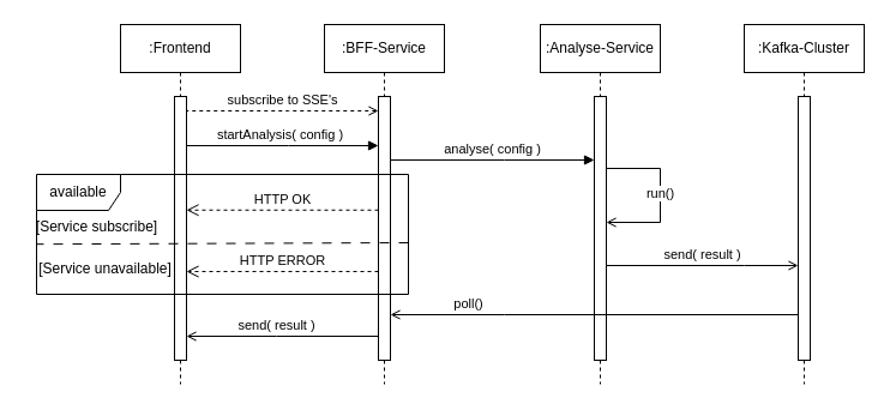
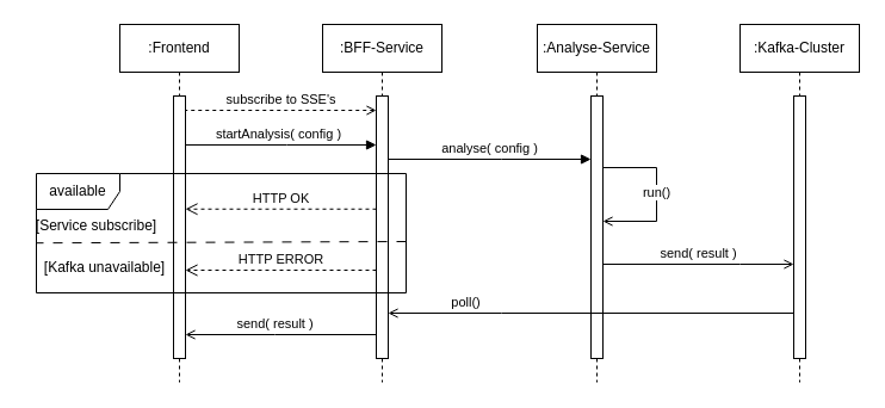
  <mxCell id="0" />
  <mxCell id="1" parent="0" />
  <mxCell id="2" value=":BFF-Service" style="shape=umlLifeline;perimeter=lifelinePerimeter;whiteSpace=wrap;html=1;container=0;dropTarget=0;collapsible=0;recursiveResize=0;outlineConnect=0;portConstraint=eastwest;newEdgeStyle={&quot;edgeStyle&quot;:&quot;elbowEdgeStyle&quot;,&quot;elbow&quot;:&quot;vertical&quot;,&quot;curved&quot;:0,&quot;rounded&quot;:0};" parent="1" vertex="1"><mxGeometry x="270" y="20" width="100" height="300" as="geometry" /></mxCell>
  <mxCell id="3" value="" style="html=1;points=[];perimeter=orthogonalPerimeter;outlineConnect=0;targetShapes=umlLifeline;portConstraint=eastwest;newEdgeStyle={&quot;edgeStyle&quot;:&quot;elbowEdgeStyle&quot;,&quot;elbow&quot;:&quot;vertical&quot;,&quot;curved&quot;:0,&quot;rounded&quot;:0};" parent="2" vertex="1"><mxGeometry x="45" y="60" width="10" height="220" as="geometry" /></mxCell>
  <mxCell id="4" value=":Analyse-Service" style="shape=umlLifeline;perimeter=lifelinePerimeter;whiteSpace=wrap;html=1;container=0;dropTarget=0;collapsible=0;recursiveResize=0;outlineConnect=0;portConstraint=eastwest;newEdgeStyle={&quot;edgeStyle&quot;:&quot;elbowEdgeStyle&quot;,&quot;elbow&quot;:&quot;vertical&quot;,&quot;curved&quot;:0,&quot;rounded&quot;:0};" vertex="1" parent="1"><mxGeometry x="450" y="20" width="100" height="300" as="geometry" /></mxCell>
  <mxCell id="5" value="" style="html=1;points=[];perimeter=orthogonalPerimeter;outlineConnect=0;targetShapes=umlLifeline;portConstraint=eastwest;newEdgeStyle={&quot;edgeStyle&quot;:&quot;elbowEdgeStyle&quot;,&quot;elbow&quot;:&quot;vertical&quot;,&quot;curved&quot;:0,&quot;rounded&quot;:0};" vertex="1" parent="4"><mxGeometry x="45" y="60" width="10" height="220" as="geometry" /></mxCell>
  <mxCell id="6" value="HTTP OK" style="html=1;verticalAlign=bottom;endArrow=open;dashed=1;endSize=8;edgeStyle=elbowEdgeStyle;elbow=vertical;curved=0;rounded=0;" edge="1" parent="1"><mxGeometry relative="1" as="geometry"><mxPoint x="155" y="174.76" as="targetPoint" /><Array as="points"><mxPoint x="190" y="174.76" /></Array><mxPoint x="315" y="174.76" as="sourcePoint" /></mxGeometry></mxCell>
  <mxCell id="7" value="startAnalysis( config )" style="html=1;verticalAlign=bottom;endArrow=none;edgeStyle=elbowEdgeStyle;elbow=vertical;curved=0;rounded=0;startArrow=block;startFill=1;endFill=0;" edge="1" parent="1"><mxGeometry x="-0.001" relative="1" as="geometry"><mxPoint x="315" y="121" as="sourcePoint" /><Array as="points"><mxPoint x="240" y="121" /></Array><mxPoint x="150" y="121" as="targetPoint" /><mxPoint as="offset" /></mxGeometry></mxCell>
  <mxCell id="8" value=":Frontend" style="shape=umlLifeline;perimeter=lifelinePerimeter;whiteSpace=wrap;html=1;container=0;dropTarget=0;collapsible=0;recursiveResize=0;outlineConnect=0;portConstraint=eastwest;newEdgeStyle={&quot;edgeStyle&quot;:&quot;elbowEdgeStyle&quot;,&quot;elbow&quot;:&quot;vertical&quot;,&quot;curved&quot;:0,&quot;rounded&quot;:0};" vertex="1" parent="1"><mxGeometry x="100" y="20" width="100" height="300" as="geometry" /></mxCell>
  <mxCell id="9" value="" style="html=1;points=[];perimeter=orthogonalPerimeter;outlineConnect=0;targetShapes=umlLifeline;portConstraint=eastwest;newEdgeStyle={&quot;edgeStyle&quot;:&quot;elbowEdgeStyle&quot;,&quot;elbow&quot;:&quot;vertical&quot;,&quot;curved&quot;:0,&quot;rounded&quot;:0};" vertex="1" parent="8"><mxGeometry x="45" y="60" width="10" height="220" as="geometry" /></mxCell>
  <mxCell id="10" value="analyse( config )" style="html=1;verticalAlign=bottom;endArrow=none;edgeStyle=elbowEdgeStyle;elbow=horizontal;curved=0;rounded=0;startArrow=block;startFill=1;endFill=0;" edge="1" parent="1"><mxGeometry x="0.003" relative="1" as="geometry"><mxPoint x="495" y="133" as="sourcePoint" /><Array as="points"><mxPoint x="420" y="133" /></Array><mxPoint x="325" y="133" as="targetPoint" /><mxPoint as="offset" /></mxGeometry></mxCell>
  <mxCell id="11" value="available" style="shape=umlFrame;whiteSpace=wrap;html=1;pointerEvents=0;width=70;height=30;" vertex="1" parent="1"><mxGeometry x="30" y="145" width="310" height="100" as="geometry" /></mxCell>
  <mxCell id="12" value="[Service subscribe]" style="text;html=1;align=center;verticalAlign=middle;resizable=0;points=[];autosize=1;strokeColor=none;fillColor=none;" vertex="1" parent="1"><mxGeometry x="20" y="174" width="120" height="30" as="geometry" /></mxCell>
  <mxCell id="13" value="" style="endArrow=none;dashed=1;html=1;rounded=0;entryX=-0.001;entryY=0.562;entryDx=0;entryDy=0;entryPerimeter=0;jumpSize=6;startSize=6;strokeWidth=1;dashPattern=8 8;" edge="1" parent="1"><mxGeometry width="50" height="50" relative="1" as="geometry"><mxPoint x="340" y="202" as="sourcePoint" /><mxPoint x="29.69" y="203.2" as="targetPoint" /></mxGeometry></mxCell>
- <mxCell id="14" value="[Service unavailable]" style="text;html=1;align=center;verticalAlign=middle;resizable=0;points=[];autosize=1;strokeColor=none;fillColor=none;" vertex="1" parent="1"><mxGeometry x="22" y="209" width="130" height="30" as="geometry" /></mxCell>
+ <mxCell id="14" value="[Kafka unavailable]" style="text;html=1;align=center;verticalAlign=middle;resizable=0;points=[];autosize=1;strokeColor=none;fillColor=none;" vertex="1" parent="1"><mxGeometry x="22" y="209" width="130" height="30" as="geometry" /></mxCell>
  <mxCell id="15" value="HTTP ERROR" style="html=1;verticalAlign=bottom;endArrow=open;dashed=1;endSize=8;edgeStyle=elbowEdgeStyle;elbow=vertical;curved=0;rounded=0;" edge="1" parent="1"><mxGeometry relative="1" as="geometry"><mxPoint x="155" y="226" as="targetPoint" /><Array as="points"><mxPoint x="190" y="226" /></Array><mxPoint x="315" y="226" as="sourcePoint" /></mxGeometry></mxCell>
  <mxCell id="16" value=":Kafka-Cluster" style="shape=umlLifeline;perimeter=lifelinePerimeter;whiteSpace=wrap;html=1;container=0;dropTarget=0;collapsible=0;recursiveResize=0;outlineConnect=0;portConstraint=eastwest;newEdgeStyle={&quot;edgeStyle&quot;:&quot;elbowEdgeStyle&quot;,&quot;elbow&quot;:&quot;vertical&quot;,&quot;curved&quot;:0,&quot;rounded&quot;:0};" vertex="1" parent="1"><mxGeometry x="620" y="20" width="100" height="300" as="geometry" /></mxCell>
  <mxCell id="17" value="" style="html=1;points=[];perimeter=orthogonalPerimeter;outlineConnect=0;targetShapes=umlLifeline;portConstraint=eastwest;newEdgeStyle={&quot;edgeStyle&quot;:&quot;elbowEdgeStyle&quot;,&quot;elbow&quot;:&quot;vertical&quot;,&quot;curved&quot;:0,&quot;rounded&quot;:0};" vertex="1" parent="16"><mxGeometry x="45" y="60" width="10" height="220" as="geometry" /></mxCell>
  <mxCell id="18" value="run()" style="html=1;verticalAlign=bottom;endArrow=open;edgeStyle=orthogonalEdgeStyle;elbow=vertical;rounded=0;startArrow=none;startFill=0;endFill=0;" edge="1" parent="1"><mxGeometry x="0.108" relative="1" as="geometry"><mxPoint x="505" y="140" as="sourcePoint" /><Array as="points"><mxPoint x="550" y="140" /><mxPoint x="550" y="185" /></Array><mxPoint x="505" y="185" as="targetPoint" /><mxPoint as="offset" /></mxGeometry></mxCell>
  <mxCell id="19" value="send( result )" style="html=1;verticalAlign=bottom;endArrow=none;edgeStyle=elbowEdgeStyle;elbow=vertical;curved=0;rounded=0;startArrow=open;startFill=0;endFill=0;" edge="1" parent="1"><mxGeometry x="-0.001" relative="1" as="geometry"><mxPoint x="665" y="221" as="sourcePoint" /><Array as="points"><mxPoint x="620" y="221" /></Array><mxPoint x="505" y="221" as="targetPoint" /><mxPoint as="offset" /></mxGeometry></mxCell>
  <mxCell id="20" value="poll()" style="html=1;verticalAlign=bottom;endArrow=open;edgeStyle=elbowEdgeStyle;elbow=vertical;curved=0;rounded=0;startArrow=none;startFill=0;endFill=0;" edge="1" parent="1"><mxGeometry x="0.618" relative="1" as="geometry"><mxPoint x="665" y="262" as="sourcePoint" /><Array as="points"><mxPoint x="420" y="262" /></Array><mxPoint x="325" y="262" as="targetPoint" /><mxPoint as="offset" /></mxGeometry></mxCell>
  <mxCell id="21" value="subscribe to SSE's" style="html=1;verticalAlign=bottom;endArrow=none;dashed=1;endSize=8;edgeStyle=elbowEdgeStyle;elbow=vertical;curved=0;rounded=0;endFill=0;startArrow=open;startFill=0;" edge="1" parent="1"><mxGeometry relative="1" as="geometry"><mxPoint x="155" y="92" as="targetPoint" /><Array as="points"><mxPoint x="240" y="92" /></Array><mxPoint x="315" y="92" as="sourcePoint" /><mxPoint as="offset" /></mxGeometry></mxCell>
  <mxCell id="22" value="send( result )" style="html=1;verticalAlign=bottom;endArrow=open;edgeStyle=elbowEdgeStyle;elbow=vertical;curved=0;rounded=0;startArrow=none;startFill=0;endFill=0;" edge="1" parent="1"><mxGeometry x="0.062" relative="1" as="geometry"><mxPoint x="315" y="280" as="sourcePoint" /><Array as="points"><mxPoint x="230" y="280" /></Array><mxPoint x="155" y="280" as="targetPoint" /><mxPoint as="offset" /></mxGeometry></mxCell>
